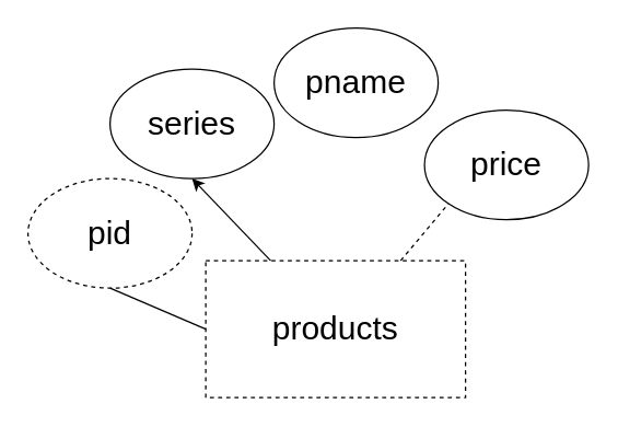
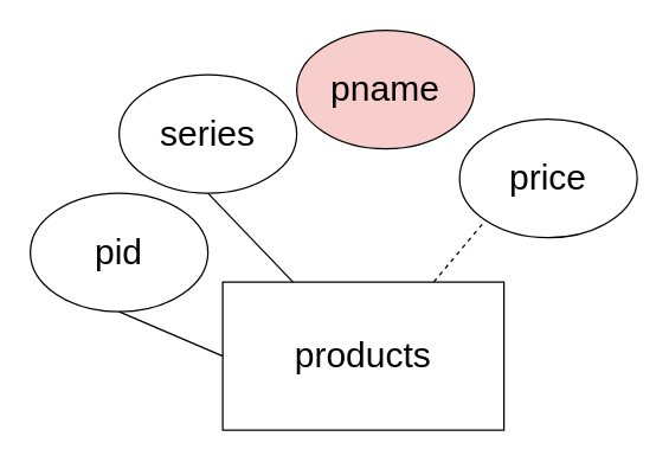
  <mxCell id="0" />
  <mxCell id="1" parent="0" />
- <mxCell id="2" value="&lt;font style=&quot;font-size: 24px;&quot;&gt;products&lt;/font&gt;" style="rounded=0;whiteSpace=wrap;html=1;dashed=1;" vertex="1" parent="1"><mxGeometry x="150" y="190" width="190" height="100" as="geometry" /></mxCell>
- <mxCell id="3" value="&lt;font style=&quot;font-size: 24px;&quot;&gt;pid&lt;/font&gt;" style="ellipse;whiteSpace=wrap;html=1;dashed=1;" vertex="1" parent="1"><mxGeometry x="20" y="130" width="120" height="80" as="geometry" /></mxCell>
- <mxCell id="4" value="&lt;font style=&quot;font-size: 24px;&quot;&gt;pname&lt;/font&gt;" style="ellipse;whiteSpace=wrap;html=1;" vertex="1" parent="1"><mxGeometry x="200" y="20" width="120" height="80" as="geometry" /></mxCell>
+ <mxCell id="2" value="&lt;font style=&quot;font-size: 24px;&quot;&gt;products&lt;/font&gt;" style="rounded=0;whiteSpace=wrap;html=1;" vertex="1" parent="1"><mxGeometry x="150" y="190" width="190" height="100" as="geometry" /></mxCell>
+ <mxCell id="3" value="&lt;font style=&quot;font-size: 24px;&quot;&gt;pid&lt;/font&gt;" style="ellipse;whiteSpace=wrap;html=1;" vertex="1" parent="1"><mxGeometry x="20" y="130" width="120" height="80" as="geometry" /></mxCell>
+ <mxCell id="4" value="&lt;font style=&quot;font-size: 24px;&quot;&gt;pname&lt;/font&gt;" style="ellipse;whiteSpace=wrap;html=1;fillColor=#f8cecc;" vertex="1" parent="1"><mxGeometry x="200" y="20" width="120" height="80" as="geometry" /></mxCell>
  <mxCell id="5" value="&lt;font style=&quot;font-size: 24px;&quot;&gt;price&lt;/font&gt;" style="ellipse;whiteSpace=wrap;html=1;" vertex="1" parent="1"><mxGeometry x="310" y="80" width="120" height="80" as="geometry" /></mxCell>
  <mxCell id="6" value="&lt;font style=&quot;font-size: 24px;&quot;&gt;series&lt;/font&gt;" style="ellipse;whiteSpace=wrap;html=1;" vertex="1" parent="1"><mxGeometry x="80" y="50" width="120" height="80" as="geometry" /></mxCell>
  <mxCell id="7" value="" style="endArrow=none;html=1;rounded=0;entryX=0;entryY=0.5;entryDx=0;entryDy=0;exitX=0.5;exitY=1;exitDx=0;exitDy=0;" edge="1" parent="1" source="3" target="2"><mxGeometry width="50" height="50" relative="1" as="geometry"><mxPoint x="80" y="290" as="sourcePoint" /><mxPoint x="130" y="240" as="targetPoint" /></mxGeometry></mxCell>
- <mxCell id="8" value="" style="endArrow=classic;html=1;rounded=0;exitX=0.25;exitY=0;exitDx=0;exitDy=0;entryX=0.5;entryY=1;entryDx=0;entryDy=0;" edge="1" parent="1" source="2" target="6"><mxGeometry width="50" height="50" relative="1" as="geometry"><mxPoint x="200" y="150" as="sourcePoint" /><mxPoint x="250" y="100" as="targetPoint" /></mxGeometry></mxCell>
+ <mxCell id="8" value="" style="endArrow=none;html=1;rounded=0;exitX=0.25;exitY=0;exitDx=0;exitDy=0;entryX=0.5;entryY=1;entryDx=0;entryDy=0;" edge="1" parent="1" source="2" target="6"><mxGeometry width="50" height="50" relative="1" as="geometry"><mxPoint x="200" y="150" as="sourcePoint" /><mxPoint x="250" y="100" as="targetPoint" /></mxGeometry></mxCell>
  <mxCell id="9" value="" style="endArrow=none;html=1;rounded=0;exitX=0.75;exitY=0;exitDx=0;exitDy=0;entryX=0;entryY=1;entryDx=0;entryDy=0;dashed=1;" edge="1" parent="1" source="2" target="5"><mxGeometry width="50" height="50" relative="1" as="geometry"><mxPoint x="290" y="180" as="sourcePoint" /><mxPoint x="340" y="130" as="targetPoint" /></mxGeometry></mxCell>
